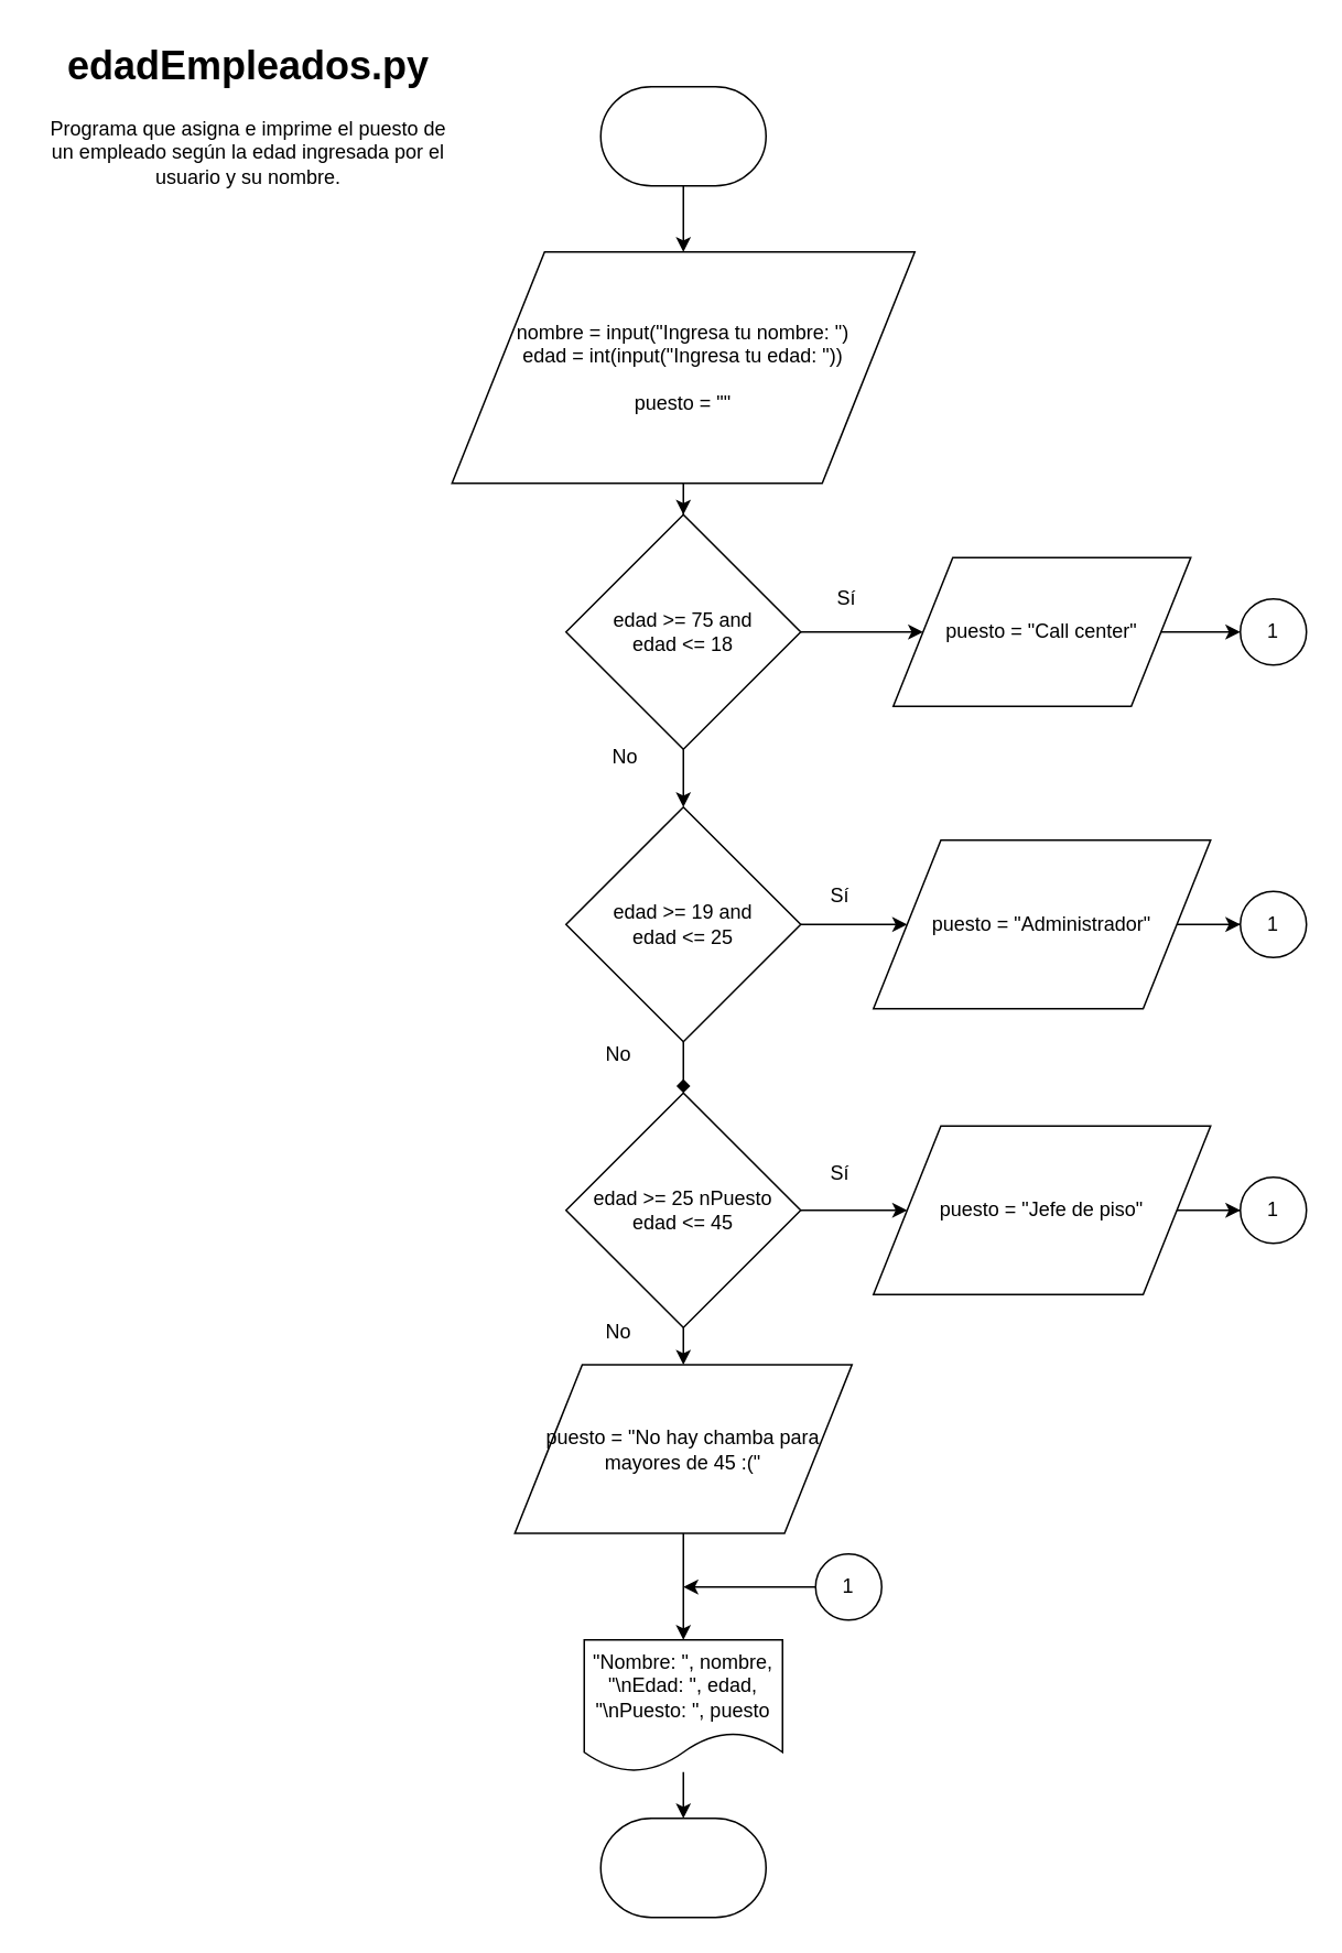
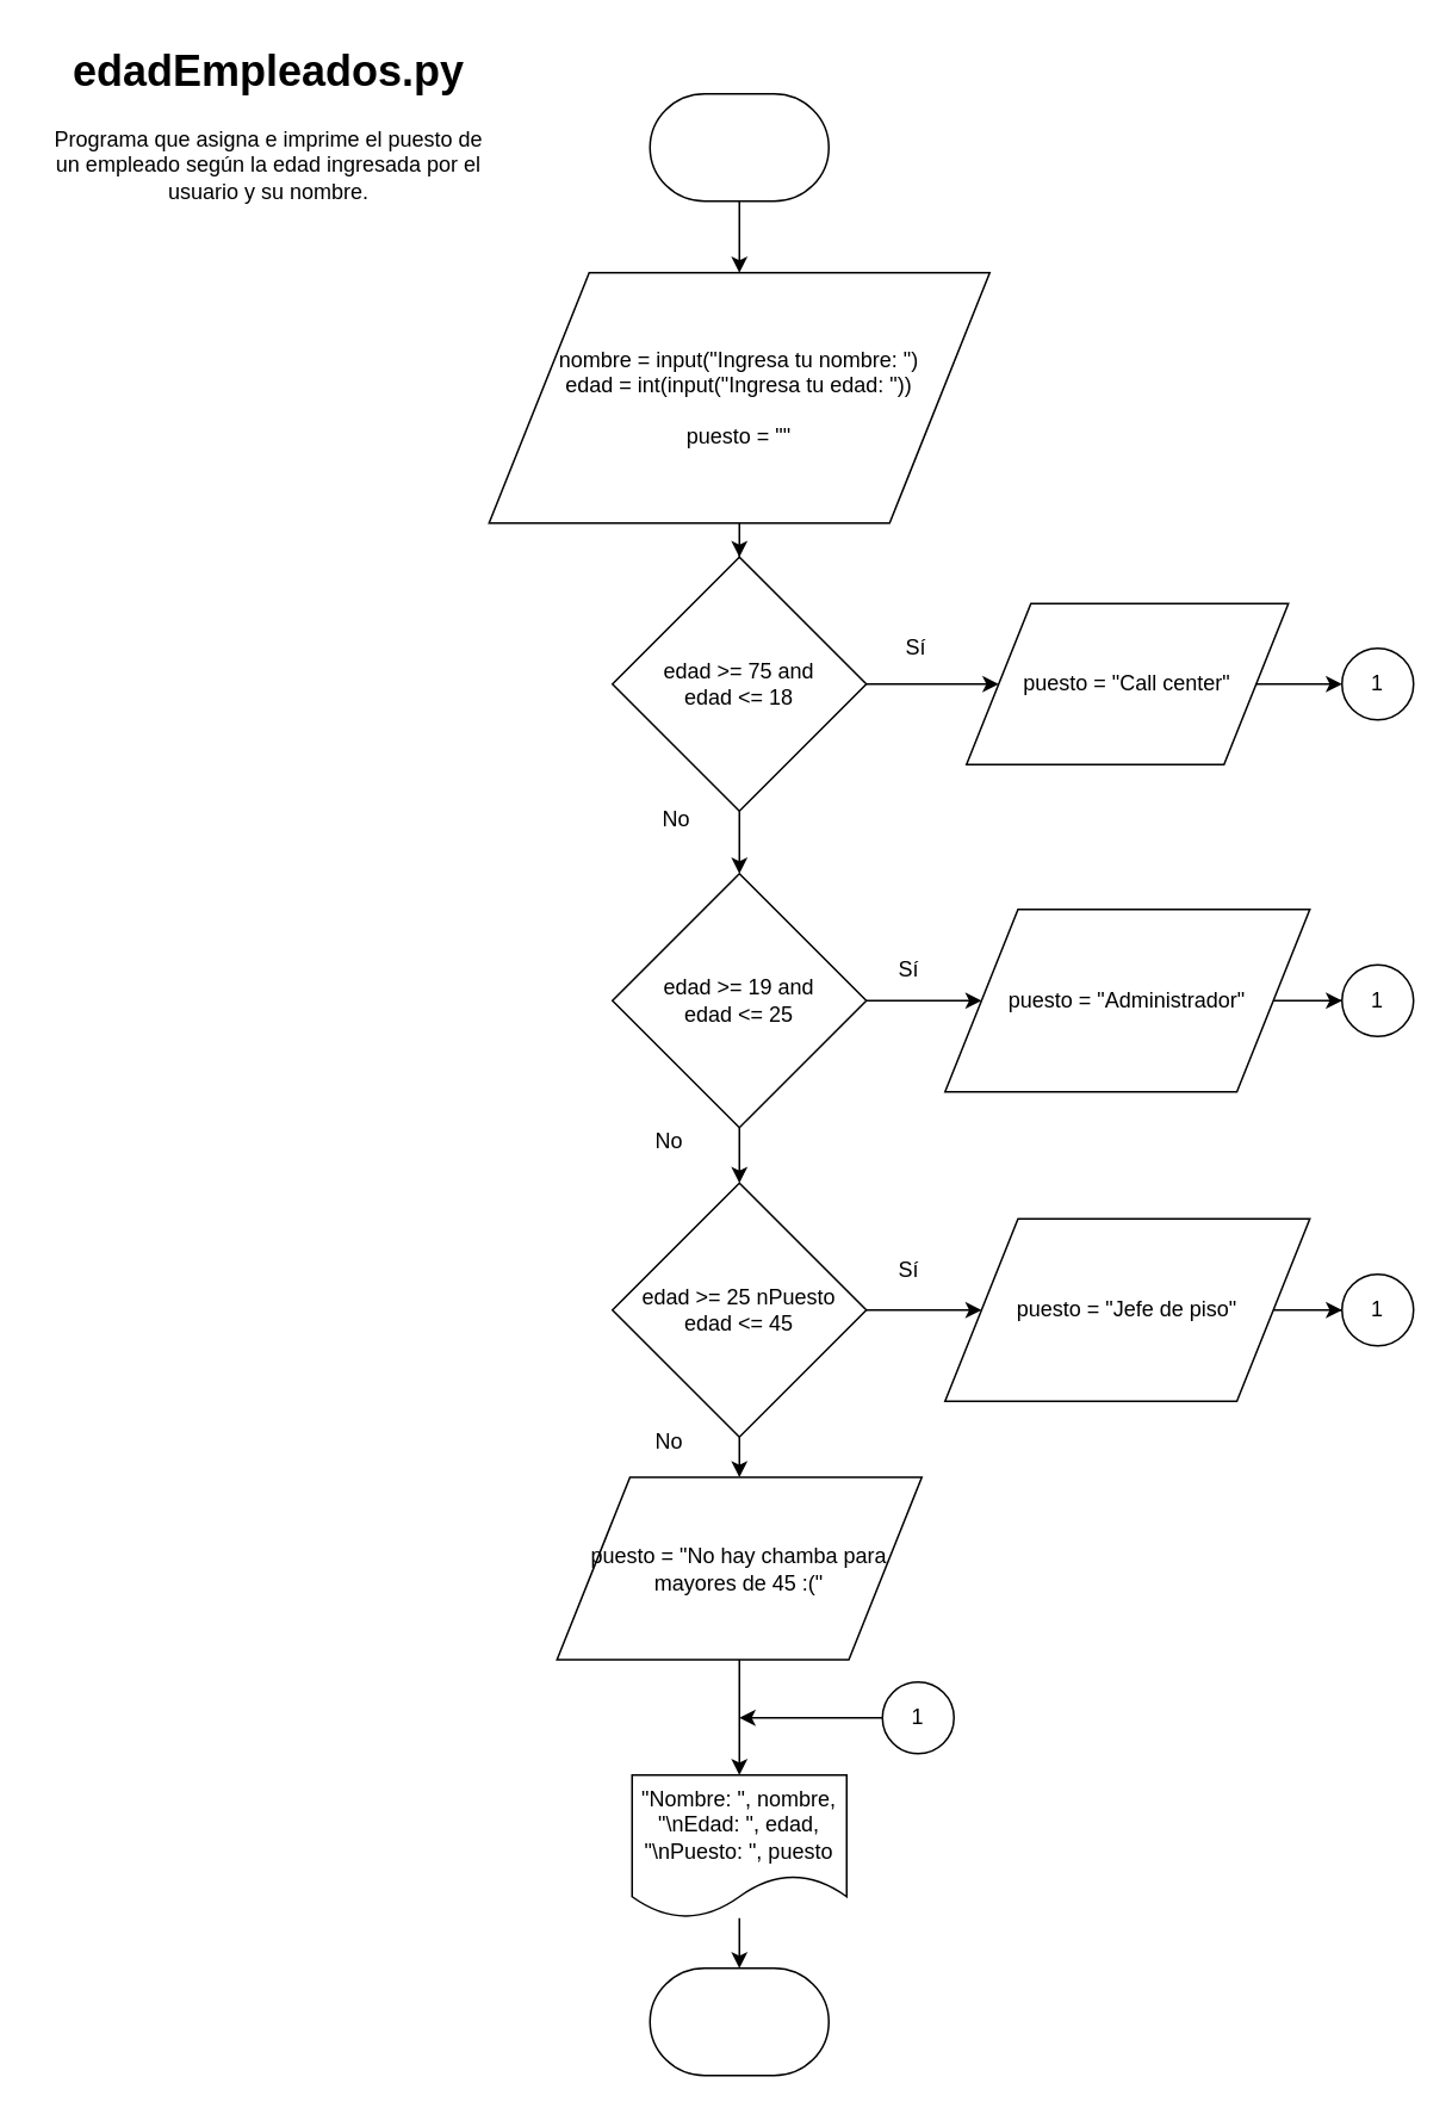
  <mxCell id="0" />
  <mxCell id="1" parent="0" />
  <mxCell id="2" value="&lt;h1&gt;edadEmpleados.py&lt;/h1&gt;&lt;p&gt;Programa que asigna e imprime el puesto de un empleado según la edad ingresada por el usuario y su nombre.&lt;br&gt;&lt;/p&gt;" style="text;html=1;strokeColor=none;fillColor=none;spacing=5;spacingTop=-20;whiteSpace=wrap;overflow=hidden;rounded=0;align=center;" parent="1" vertex="1"><mxGeometry x="20" y="20" width="260" height="120" as="geometry" /></mxCell>
  <mxCell id="3" value="" style="edgeStyle=orthogonalEdgeStyle;rounded=0;orthogonalLoop=1;jettySize=auto;html=1;" edge="1" parent="1" source="4" target="6"><mxGeometry relative="1" as="geometry" /></mxCell>
  <mxCell id="4" value="" style="strokeWidth=1;html=1;shape=mxgraph.flowchart.terminator;whiteSpace=wrap;align=center;" parent="1" vertex="1"><mxGeometry x="363" y="52" width="100" height="60" as="geometry" /></mxCell>
  <mxCell id="5" value="" style="edgeStyle=orthogonalEdgeStyle;rounded=0;orthogonalLoop=1;jettySize=auto;html=1;" edge="1" parent="1" source="6" target="9"><mxGeometry relative="1" as="geometry" /></mxCell>
  <mxCell id="6" value="nombre = input(&quot;Ingresa tu nombre: &quot;)&lt;br&gt;&lt;div&gt;edad = int(input(&quot;Ingresa tu edad: &quot;))&lt;/div&gt;&lt;div&gt;&lt;br&gt;&lt;/div&gt;puesto = &quot;&quot;" style="shape=parallelogram;perimeter=parallelogramPerimeter;whiteSpace=wrap;html=1;strokeWidth=1;align=center;" vertex="1" parent="1"><mxGeometry x="273" y="152" width="280" height="140" as="geometry" /></mxCell>
  <mxCell id="7" value="" style="edgeStyle=orthogonalEdgeStyle;rounded=0;orthogonalLoop=1;jettySize=auto;html=1;" edge="1" parent="1" source="9" target="12"><mxGeometry relative="1" as="geometry" /></mxCell>
  <mxCell id="8" value="" style="edgeStyle=orthogonalEdgeStyle;rounded=0;orthogonalLoop=1;jettySize=auto;html=1;" edge="1" parent="1" source="9" target="17"><mxGeometry relative="1" as="geometry" /></mxCell>
  <mxCell id="9" value="&lt;div&gt;edad &amp;gt;= 75 and &lt;br&gt;&lt;/div&gt;&lt;div&gt;edad &amp;lt;= 18&lt;/div&gt;" style="rhombus;whiteSpace=wrap;html=1;" vertex="1" parent="1"><mxGeometry x="342" y="311" width="142" height="142" as="geometry" /></mxCell>
- <mxCell id="10" value="" style="edgeStyle=orthogonalEdgeStyle;rounded=0;orthogonalLoop=1;jettySize=auto;html=1;endArrow=diamond;" edge="1" parent="1" source="12" target="15"><mxGeometry relative="1" as="geometry" /></mxCell>
+ <mxCell id="10" value="" style="edgeStyle=orthogonalEdgeStyle;rounded=0;orthogonalLoop=1;jettySize=auto;html=1;" edge="1" parent="1" source="12" target="15"><mxGeometry relative="1" as="geometry" /></mxCell>
  <mxCell id="11" value="" style="edgeStyle=orthogonalEdgeStyle;rounded=0;orthogonalLoop=1;jettySize=auto;html=1;" edge="1" parent="1" source="12" target="19"><mxGeometry relative="1" as="geometry" /></mxCell>
  <mxCell id="12" value="&lt;div&gt;edad &amp;gt;= 19 and &lt;br&gt;&lt;/div&gt;&lt;div&gt;edad &amp;lt;= 25&lt;/div&gt;" style="rhombus;whiteSpace=wrap;html=1;" vertex="1" parent="1"><mxGeometry x="342" y="488" width="142" height="142" as="geometry" /></mxCell>
  <mxCell id="13" value="" style="edgeStyle=orthogonalEdgeStyle;rounded=0;orthogonalLoop=1;jettySize=auto;html=1;" edge="1" parent="1" source="15" target="21"><mxGeometry relative="1" as="geometry" /></mxCell>
  <mxCell id="14" value="" style="edgeStyle=orthogonalEdgeStyle;rounded=0;orthogonalLoop=1;jettySize=auto;html=1;" edge="1" parent="1" source="15" target="23"><mxGeometry relative="1" as="geometry" /></mxCell>
  <mxCell id="15" value="&lt;div&gt;edad &amp;gt;= 25 nPuesto &lt;br&gt;&lt;/div&gt;&lt;div&gt;edad &amp;lt;= 45&lt;/div&gt;" style="rhombus;whiteSpace=wrap;html=1;" vertex="1" parent="1"><mxGeometry x="342" y="661" width="142" height="142" as="geometry" /></mxCell>
  <mxCell id="16" value="" style="edgeStyle=orthogonalEdgeStyle;rounded=0;orthogonalLoop=1;jettySize=auto;html=1;entryX=0;entryY=0.5;entryDx=0;entryDy=0;" edge="1" parent="1" source="17" target="31"><mxGeometry relative="1" as="geometry"><mxPoint x="818" y="382" as="targetPoint" /></mxGeometry></mxCell>
  <mxCell id="17" value="puesto = &quot;Call center&quot;" style="shape=parallelogram;perimeter=parallelogramPerimeter;whiteSpace=wrap;html=1;" vertex="1" parent="1"><mxGeometry x="540" y="337" width="180" height="90" as="geometry" /></mxCell>
  <mxCell id="18" value="" style="edgeStyle=orthogonalEdgeStyle;rounded=0;orthogonalLoop=1;jettySize=auto;html=1;entryX=0;entryY=0.5;entryDx=0;entryDy=0;" edge="1" parent="1" source="19" target="30"><mxGeometry relative="1" as="geometry"><mxPoint x="832.4" y="552" as="targetPoint" /></mxGeometry></mxCell>
  <mxCell id="19" value="puesto = &quot;Administrador&quot;" style="shape=parallelogram;perimeter=parallelogramPerimeter;whiteSpace=wrap;html=1;" vertex="1" parent="1"><mxGeometry x="528" y="508" width="204" height="102" as="geometry" /></mxCell>
  <mxCell id="20" value="" style="edgeStyle=orthogonalEdgeStyle;rounded=0;orthogonalLoop=1;jettySize=auto;html=1;entryX=0;entryY=0.5;entryDx=0;entryDy=0;" edge="1" parent="1" source="21" target="29"><mxGeometry relative="1" as="geometry"><mxPoint x="832.4" y="732" as="targetPoint" /></mxGeometry></mxCell>
  <mxCell id="21" value="puesto = &quot;Jefe de piso&quot;" style="shape=parallelogram;perimeter=parallelogramPerimeter;whiteSpace=wrap;html=1;" vertex="1" parent="1"><mxGeometry x="528" y="681" width="204" height="102" as="geometry" /></mxCell>
  <mxCell id="22" value="" style="edgeStyle=orthogonalEdgeStyle;rounded=0;orthogonalLoop=1;jettySize=auto;html=1;" edge="1" parent="1" source="23" target="25"><mxGeometry relative="1" as="geometry" /></mxCell>
  <mxCell id="23" value="puesto = &quot;No hay chamba para mayores de 45 :(&quot;" style="shape=parallelogram;perimeter=parallelogramPerimeter;whiteSpace=wrap;html=1;" vertex="1" parent="1"><mxGeometry x="311" y="825.5" width="204" height="102" as="geometry" /></mxCell>
  <mxCell id="24" value="" style="edgeStyle=orthogonalEdgeStyle;rounded=0;orthogonalLoop=1;jettySize=auto;html=1;" edge="1" parent="1" source="25" target="26"><mxGeometry relative="1" as="geometry" /></mxCell>
  <mxCell id="25" value="&quot;Nombre: &quot;, nombre, &quot;\nEdad: &quot;, edad, &quot;\nPuesto: &quot;, puesto" style="shape=document;whiteSpace=wrap;html=1;boundedLbl=1;" vertex="1" parent="1"><mxGeometry x="353" y="992" width="120" height="80" as="geometry" /></mxCell>
  <mxCell id="26" value="" style="strokeWidth=1;html=1;shape=mxgraph.flowchart.terminator;whiteSpace=wrap;align=center;" vertex="1" parent="1"><mxGeometry x="363" y="1100" width="100" height="60" as="geometry" /></mxCell>
  <mxCell id="27" value="" style="edgeStyle=orthogonalEdgeStyle;rounded=0;orthogonalLoop=1;jettySize=auto;html=1;" edge="1" parent="1" source="28"><mxGeometry relative="1" as="geometry"><mxPoint x="413" y="960" as="targetPoint" /></mxGeometry></mxCell>
  <mxCell id="28" value="1" style="ellipse;whiteSpace=wrap;html=1;aspect=fixed;" vertex="1" parent="1"><mxGeometry x="493" y="940" width="40" height="40" as="geometry" /></mxCell>
  <mxCell id="29" value="1" style="ellipse;whiteSpace=wrap;html=1;aspect=fixed;" vertex="1" parent="1"><mxGeometry x="750" y="712" width="40" height="40" as="geometry" /></mxCell>
  <mxCell id="30" value="1" style="ellipse;whiteSpace=wrap;html=1;aspect=fixed;" vertex="1" parent="1"><mxGeometry x="750" y="539" width="40" height="40" as="geometry" /></mxCell>
  <mxCell id="31" value="1" style="ellipse;whiteSpace=wrap;html=1;aspect=fixed;" vertex="1" parent="1"><mxGeometry x="750" y="362" width="40" height="40" as="geometry" /></mxCell>
  <mxCell id="32" value="Sí" style="text;html=1;strokeColor=none;fillColor=none;align=center;verticalAlign=middle;whiteSpace=wrap;rounded=0;" vertex="1" parent="1"><mxGeometry x="492" y="352" width="40" height="20" as="geometry" /></mxCell>
  <mxCell id="33" value="No" style="text;html=1;strokeColor=none;fillColor=none;align=center;verticalAlign=middle;whiteSpace=wrap;rounded=0;" vertex="1" parent="1"><mxGeometry x="357.5" y="448" width="40" height="20" as="geometry" /></mxCell>
  <mxCell id="34" value="Sí" style="text;html=1;strokeColor=none;fillColor=none;align=center;verticalAlign=middle;whiteSpace=wrap;rounded=0;" vertex="1" parent="1"><mxGeometry x="488" y="532" width="40" height="20" as="geometry" /></mxCell>
  <mxCell id="35" value="No" style="text;html=1;strokeColor=none;fillColor=none;align=center;verticalAlign=middle;whiteSpace=wrap;rounded=0;" vertex="1" parent="1"><mxGeometry x="353.5" y="628" width="40" height="20" as="geometry" /></mxCell>
  <mxCell id="36" value="Sí" style="text;html=1;strokeColor=none;fillColor=none;align=center;verticalAlign=middle;whiteSpace=wrap;rounded=0;" vertex="1" parent="1"><mxGeometry x="488" y="699.5" width="40" height="20" as="geometry" /></mxCell>
  <mxCell id="37" value="No" style="text;html=1;strokeColor=none;fillColor=none;align=center;verticalAlign=middle;whiteSpace=wrap;rounded=0;" vertex="1" parent="1"><mxGeometry x="353.5" y="795.5" width="40" height="20" as="geometry" /></mxCell>
